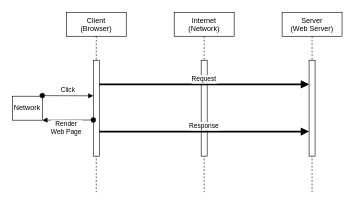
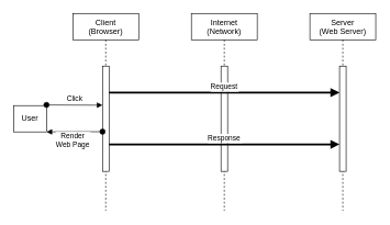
  <mxCell id="0" />
  <mxCell id="1" parent="0" />
- <mxCell id="2" value="Network" style="whiteSpace=wrap;html=1;" vertex="1" parent="1"><mxGeometry x="20" y="160" width="50" height="40" as="geometry" /></mxCell>
+ <mxCell id="2" value="User" style="whiteSpace=wrap;html=1;" vertex="1" parent="1"><mxGeometry x="20" y="160" width="50" height="40" as="geometry" /></mxCell>
  <mxCell id="3" value="Client&#10;(Browser)" style="shape=umlLifeline;perimeter=lifelinePerimeter;container=1;collapsible=0;recursiveResize=0;rounded=0;shadow=0;strokeWidth=1;" parent="1" vertex="1"><mxGeometry x="110" y="20" width="100" height="300" as="geometry" /></mxCell>
  <mxCell id="4" value="" style="points=[];perimeter=orthogonalPerimeter;rounded=0;shadow=0;strokeWidth=1;" parent="3" vertex="1"><mxGeometry x="45" y="80" width="10" height="160" as="geometry" /></mxCell>
  <mxCell id="5" value="Click" style="verticalAlign=bottom;startArrow=oval;endArrow=block;startSize=8;shadow=0;strokeWidth=1;entryX=0.006;entryY=0.371;entryDx=0;entryDy=0;entryPerimeter=0;" parent="3" target="4" edge="1"><mxGeometry relative="1" as="geometry"><mxPoint x="-40" y="139" as="sourcePoint" /><mxPoint x="-30" y="100" as="targetPoint" /></mxGeometry></mxCell>
  <mxCell id="6" value="Internet&#10;(Network)" style="shape=umlLifeline;perimeter=lifelinePerimeter;container=1;collapsible=0;recursiveResize=0;rounded=0;shadow=0;strokeWidth=1;" parent="1" vertex="1"><mxGeometry x="290" y="20" width="100" height="300" as="geometry" /></mxCell>
  <mxCell id="7" value="" style="points=[];perimeter=orthogonalPerimeter;rounded=0;shadow=0;strokeWidth=1;" parent="6" vertex="1"><mxGeometry x="45" y="80" width="10" height="160" as="geometry" /></mxCell>
  <mxCell id="8" value="Render&#10;Web Page" style="verticalAlign=bottom;startArrow=oval;endArrow=block;startSize=8;shadow=0;strokeWidth=1;entryX=1;entryY=1;entryDx=0;entryDy=0;exitX=0.006;exitY=0.623;exitDx=0;exitDy=0;exitPerimeter=0;" parent="1" source="4" target="2" edge="1"><mxGeometry x="0.048" y="29" relative="1" as="geometry"><mxPoint x="70" y="191" as="targetPoint" /><mxPoint x="150" y="200" as="sourcePoint" /><mxPoint as="offset" /></mxGeometry></mxCell>
  <mxCell id="9" value="Request" style="verticalAlign=bottom;endArrow=block;shadow=0;strokeWidth=3;entryX=0;entryY=0.52;entryDx=0;entryDy=0;entryPerimeter=0;" parent="1" edge="1"><mxGeometry relative="1" as="geometry"><mxPoint x="165" y="140.2" as="sourcePoint" /><mxPoint x="515" y="140.2" as="targetPoint" /><Array as="points" /><mxPoint as="offset" /></mxGeometry></mxCell>
  <mxCell id="10" value="Server&#10;(Web Server)" style="shape=umlLifeline;perimeter=lifelinePerimeter;container=1;collapsible=0;recursiveResize=0;rounded=0;shadow=0;strokeWidth=1;" vertex="1" parent="1"><mxGeometry x="470" y="20" width="100" height="300" as="geometry" /></mxCell>
  <mxCell id="11" value="" style="points=[];perimeter=orthogonalPerimeter;rounded=0;shadow=0;strokeWidth=1;" vertex="1" parent="10"><mxGeometry x="45" y="80" width="10" height="160" as="geometry" /></mxCell>
  <mxCell id="12" value="Response" style="verticalAlign=bottom;endArrow=block;shadow=0;strokeWidth=3;entryX=0;entryY=0.931;entryDx=0;entryDy=0;entryPerimeter=0;" edge="1" parent="1"><mxGeometry relative="1" as="geometry"><mxPoint x="165" y="218.96" as="sourcePoint" /><mxPoint x="515" y="218.96" as="targetPoint" /><Array as="points" /><mxPoint as="offset" /></mxGeometry></mxCell>
